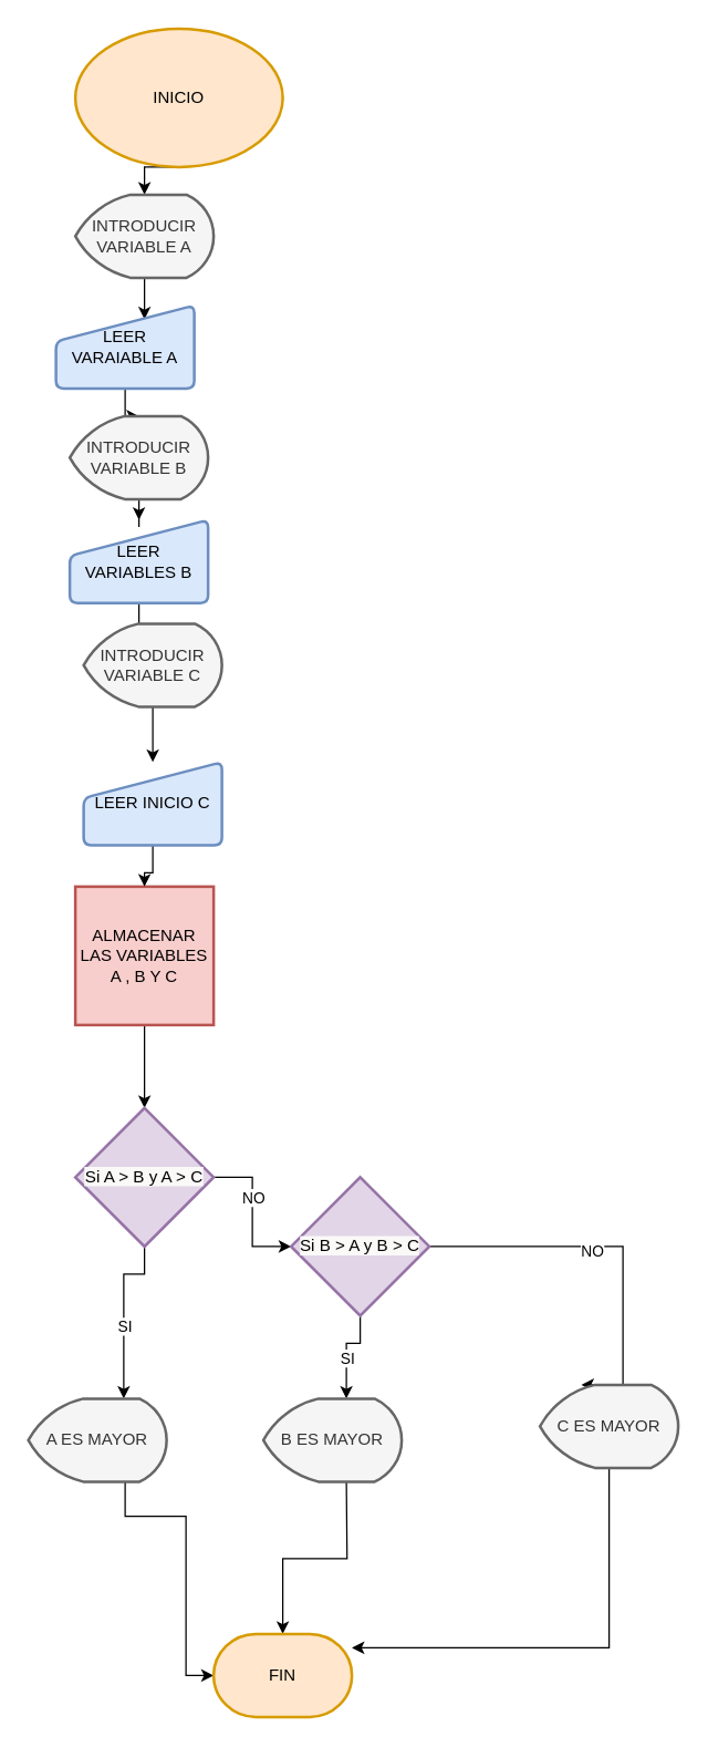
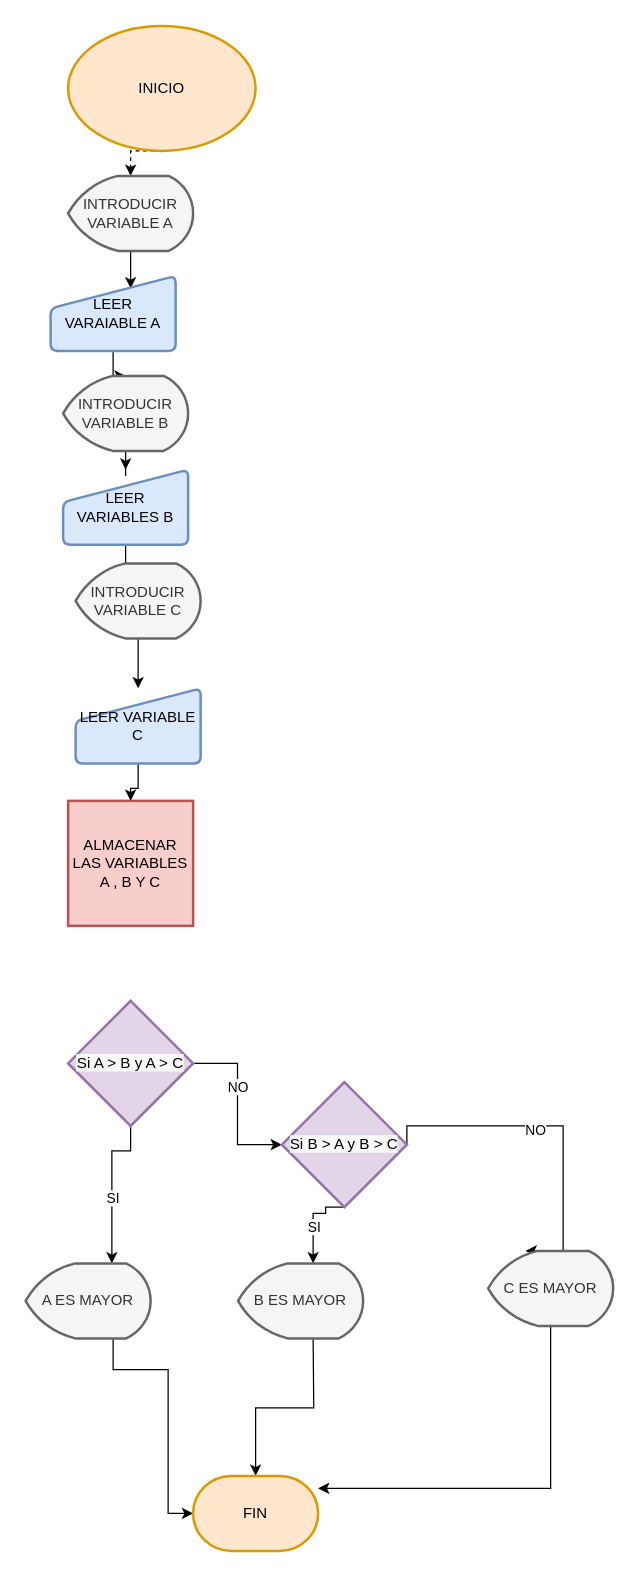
  <mxCell id="0" />
  <mxCell id="1" parent="0" />
- <mxCell id="2" style="edgeStyle=orthogonalEdgeStyle;rounded=0;orthogonalLoop=1;jettySize=auto;html=1;exitX=0.5;exitY=1;exitDx=0;exitDy=0;exitPerimeter=0;entryX=0.5;entryY=0;entryDx=0;entryDy=0;entryPerimeter=0;fontColor=#000000;" parent="1" source="3" target="7" edge="1"><mxGeometry relative="1" as="geometry" /></mxCell>
+ <mxCell id="2" style="edgeStyle=orthogonalEdgeStyle;rounded=0;orthogonalLoop=1;jettySize=auto;html=1;exitX=0.5;exitY=1;exitDx=0;exitDy=0;exitPerimeter=0;entryX=0.5;entryY=0;entryDx=0;entryDy=0;entryPerimeter=0;fontColor=#000000;dashed=1;" parent="1" source="3" target="7" edge="1"><mxGeometry relative="1" as="geometry" /></mxCell>
  <mxCell id="3" value="INICIO" style="strokeWidth=2;html=1;shape=mxgraph.flowchart.start_1;whiteSpace=wrap;fillColor=#ffe6cc;strokeColor=#d79b00;" parent="1" vertex="1"><mxGeometry x="54" y="20" width="150" height="100" as="geometry" /></mxCell>
- <mxCell id="4" style="edgeStyle=orthogonalEdgeStyle;rounded=0;orthogonalLoop=1;jettySize=auto;html=1;exitX=0.5;exitY=1;exitDx=0;exitDy=0;entryX=0.5;entryY=0;entryDx=0;entryDy=0;entryPerimeter=0;fontColor=#000000;" parent="1" source="5" target="22" edge="1"><mxGeometry relative="1" as="geometry" /></mxCell>
  <mxCell id="5" value="ALMACENAR LAS VARIABLES A , B Y C" style="whiteSpace=wrap;html=1;absoluteArcSize=1;arcSize=14;strokeWidth=2;fillColor=#f8cecc;strokeColor=#b85450;rounded=0;" parent="1" vertex="1"><mxGeometry x="54" y="640" width="100" height="100" as="geometry" /></mxCell>
  <mxCell id="6" style="edgeStyle=orthogonalEdgeStyle;rounded=0;orthogonalLoop=1;jettySize=auto;html=1;exitX=0.5;exitY=1;exitDx=0;exitDy=0;exitPerimeter=0;entryX=0.64;entryY=0.167;entryDx=0;entryDy=0;entryPerimeter=0;fontColor=#000000;" parent="1" source="7" target="9" edge="1"><mxGeometry relative="1" as="geometry" /></mxCell>
  <mxCell id="7" value="INTRODUCIR VARIABLE A" style="strokeWidth=2;html=1;shape=mxgraph.flowchart.display;whiteSpace=wrap;fillColor=#f5f5f5;fontColor=#333333;strokeColor=#666666;" parent="1" vertex="1"><mxGeometry x="54" y="140" width="100" height="60" as="geometry" /></mxCell>
  <mxCell id="8" style="edgeStyle=orthogonalEdgeStyle;rounded=0;orthogonalLoop=1;jettySize=auto;html=1;exitX=0.5;exitY=1;exitDx=0;exitDy=0;fontColor=#000000;" parent="1" source="9" target="11" edge="1"><mxGeometry relative="1" as="geometry" /></mxCell>
  <mxCell id="9" value="LEER VARAIABLE A" style="html=1;strokeWidth=2;shape=manualInput;whiteSpace=wrap;rounded=1;size=26;arcSize=11;fillColor=#dae8fc;strokeColor=#6c8ebf;" parent="1" vertex="1"><mxGeometry x="40" y="220" width="100" height="60" as="geometry" /></mxCell>
  <mxCell id="10" style="edgeStyle=orthogonalEdgeStyle;rounded=0;orthogonalLoop=1;jettySize=auto;html=1;exitX=0.5;exitY=1;exitDx=0;exitDy=0;exitPerimeter=0;fontColor=#000000;" parent="1" source="11" target="13" edge="1"><mxGeometry relative="1" as="geometry" /></mxCell>
  <mxCell id="11" value="INTRODUCIR VARIABLE B" style="strokeWidth=2;html=1;shape=mxgraph.flowchart.display;whiteSpace=wrap;fillColor=#f5f5f5;fontColor=#333333;strokeColor=#666666;" parent="1" vertex="1"><mxGeometry x="50" y="300" width="100" height="60" as="geometry" /></mxCell>
  <mxCell id="12" style="edgeStyle=orthogonalEdgeStyle;rounded=0;orthogonalLoop=1;jettySize=auto;html=1;exitX=0.5;exitY=1;exitDx=0;exitDy=0;fontColor=#000000;" parent="1" source="13" target="15" edge="1"><mxGeometry relative="1" as="geometry" /></mxCell>
  <mxCell id="13" value="LEER VARIABLES B" style="html=1;strokeWidth=2;shape=manualInput;whiteSpace=wrap;rounded=1;size=26;arcSize=11;fillColor=#dae8fc;strokeColor=#6c8ebf;" parent="1" vertex="1"><mxGeometry x="50" y="375" width="100" height="60" as="geometry" /></mxCell>
  <mxCell id="14" style="edgeStyle=orthogonalEdgeStyle;rounded=0;orthogonalLoop=1;jettySize=auto;html=1;exitX=0.5;exitY=1;exitDx=0;exitDy=0;exitPerimeter=0;fontColor=#000000;" parent="1" source="15" target="17" edge="1"><mxGeometry relative="1" as="geometry" /></mxCell>
  <mxCell id="15" value="INTRODUCIR VARIABLE C" style="strokeWidth=2;html=1;shape=mxgraph.flowchart.display;whiteSpace=wrap;fillColor=#f5f5f5;fontColor=#333333;strokeColor=#666666;" parent="1" vertex="1"><mxGeometry x="60" y="450" width="100" height="60" as="geometry" /></mxCell>
  <mxCell id="16" style="edgeStyle=orthogonalEdgeStyle;rounded=0;orthogonalLoop=1;jettySize=auto;html=1;exitX=0.5;exitY=1;exitDx=0;exitDy=0;fontColor=#000000;" parent="1" source="17" target="5" edge="1"><mxGeometry relative="1" as="geometry" /></mxCell>
- <mxCell id="17" value="LEER INICIO C" style="html=1;strokeWidth=2;shape=manualInput;whiteSpace=wrap;rounded=1;size=26;arcSize=11;fillColor=#dae8fc;strokeColor=#6c8ebf;" parent="1" vertex="1"><mxGeometry x="60" y="550" width="100" height="60" as="geometry" /></mxCell>
+ <mxCell id="17" value="LEER VARIABLE C" style="html=1;strokeWidth=2;shape=manualInput;whiteSpace=wrap;rounded=1;size=26;arcSize=11;fillColor=#dae8fc;strokeColor=#6c8ebf;" parent="1" vertex="1"><mxGeometry x="60" y="550" width="100" height="60" as="geometry" /></mxCell>
  <mxCell id="18" style="edgeStyle=orthogonalEdgeStyle;rounded=0;orthogonalLoop=1;jettySize=auto;html=1;exitX=0.5;exitY=1;exitDx=0;exitDy=0;exitPerimeter=0;fontColor=#000000;" parent="1" source="22" target="31" edge="1"><mxGeometry relative="1" as="geometry"><Array as="points"><mxPoint x="104" y="920" /><mxPoint x="89" y="920" /></Array><mxPoint x="89" y="981.02" as="targetPoint" /></mxGeometry></mxCell>
  <mxCell id="19" value="SI" style="edgeLabel;html=1;align=center;verticalAlign=middle;resizable=0;points=[];fontColor=#000000;" parent="18" vertex="1" connectable="0"><mxGeometry x="0.146" relative="1" as="geometry"><mxPoint as="offset" /></mxGeometry></mxCell>
  <mxCell id="20" style="edgeStyle=orthogonalEdgeStyle;rounded=0;orthogonalLoop=1;jettySize=auto;html=1;exitX=1;exitY=0.5;exitDx=0;exitDy=0;exitPerimeter=0;fontColor=#000000;" parent="1" source="22" target="28" edge="1"><mxGeometry relative="1" as="geometry" /></mxCell>
  <mxCell id="21" value="NO" style="edgeLabel;html=1;align=center;verticalAlign=middle;resizable=0;points=[];fontColor=#000000;" parent="20" vertex="1" connectable="0"><mxGeometry x="-0.207" relative="1" as="geometry"><mxPoint as="offset" /></mxGeometry></mxCell>
  <mxCell id="22" value="&lt;span style=&quot;font-family: sans-serif; font-size: 12.155px; text-align: start; background-color: rgb(250, 249, 248);&quot;&gt;Si A &amp;gt; B y A &amp;gt; C &lt;/span&gt;" style="strokeWidth=2;html=1;shape=mxgraph.flowchart.decision;whiteSpace=wrap;fillColor=#e1d5e7;strokeColor=#9673a6;" parent="1" vertex="1"><mxGeometry x="54" y="800" width="100" height="100" as="geometry" /></mxCell>
  <mxCell id="23" style="edgeStyle=orthogonalEdgeStyle;rounded=0;orthogonalLoop=1;jettySize=auto;html=1;entryX=0;entryY=0.5;entryDx=0;entryDy=0;entryPerimeter=0;fontColor=#000000;" parent="1" source="31" target="30" edge="1"><mxGeometry relative="1" as="geometry"><mxPoint x="90" y="1080" as="sourcePoint" /><Array as="points"><mxPoint x="90" y="1095" /><mxPoint x="134" y="1095" /><mxPoint x="134" y="1210" /></Array></mxGeometry></mxCell>
  <mxCell id="24" style="edgeStyle=orthogonalEdgeStyle;rounded=0;orthogonalLoop=1;jettySize=auto;html=1;exitX=0.5;exitY=1;exitDx=0;exitDy=0;exitPerimeter=0;entryX=0.5;entryY=0;entryDx=0;entryDy=0;entryPerimeter=0;fontColor=#000000;" parent="1" source="28" edge="1"><mxGeometry relative="1" as="geometry"><Array as="points"><mxPoint x="260" y="970" /><mxPoint x="250" y="970" /></Array><mxPoint x="250" y="1010" as="targetPoint" /></mxGeometry></mxCell>
  <mxCell id="25" value="SI" style="edgeLabel;html=1;align=center;verticalAlign=middle;resizable=0;points=[];fontColor=#000000;" parent="24" vertex="1" connectable="0"><mxGeometry x="0.143" relative="1" as="geometry"><mxPoint as="offset" /></mxGeometry></mxCell>
  <mxCell id="26" style="edgeStyle=orthogonalEdgeStyle;rounded=0;orthogonalLoop=1;jettySize=auto;html=1;exitX=1;exitY=0.5;exitDx=0;exitDy=0;exitPerimeter=0;fontColor=#000000;" parent="1" source="28" edge="1"><mxGeometry relative="1" as="geometry"><mxPoint x="420" y="1000" as="targetPoint" /><Array as="points"><mxPoint x="450" y="900" /><mxPoint x="450" y="1000" /></Array></mxGeometry></mxCell>
  <mxCell id="27" value="NO" style="edgeLabel;html=1;align=center;verticalAlign=middle;resizable=0;points=[];fontColor=#000000;" parent="26" vertex="1" connectable="0"><mxGeometry x="-0.133" y="-3" relative="1" as="geometry"><mxPoint as="offset" /></mxGeometry></mxCell>
- <mxCell id="28" value="&lt;span style=&quot;font-family: sans-serif; font-size: 12.155px; text-align: start; background-color: rgb(250, 249, 248);&quot;&gt;Si B &amp;gt; A y B &amp;gt; C&lt;/span&gt;" style="strokeWidth=2;html=1;shape=mxgraph.flowchart.decision;whiteSpace=wrap;fillColor=#e1d5e7;strokeColor=#9673a6;" parent="1" vertex="1"><mxGeometry x="210" y="850" width="100" height="100" as="geometry" /></mxCell>
+ <mxCell id="28" value="&lt;span style=&quot;font-family: sans-serif; font-size: 12.155px; text-align: start; background-color: rgb(250, 249, 248);&quot;&gt;Si B &amp;gt; A y B &amp;gt; C&lt;/span&gt;" style="strokeWidth=2;html=1;shape=mxgraph.flowchart.decision;whiteSpace=wrap;fillColor=#e1d5e7;strokeColor=#9673a6;" parent="1" vertex="1"><mxGeometry x="225" y="865" width="100" height="100" as="geometry" /></mxCell>
  <mxCell id="29" style="edgeStyle=orthogonalEdgeStyle;rounded=0;orthogonalLoop=1;jettySize=auto;html=1;fontColor=#000000;" parent="1" target="30" edge="1"><mxGeometry relative="1" as="geometry"><mxPoint x="250" y="1070" as="sourcePoint" /></mxGeometry></mxCell>
  <mxCell id="30" value="FIN" style="strokeWidth=2;html=1;shape=mxgraph.flowchart.terminator;whiteSpace=wrap;fillColor=#ffe6cc;strokeColor=#d79b00;" parent="1" vertex="1"><mxGeometry x="154" y="1180" width="100" height="60" as="geometry" /></mxCell>
  <mxCell id="31" value="A ES MAYOR" style="strokeWidth=2;html=1;shape=mxgraph.flowchart.display;whiteSpace=wrap;fillColor=#f5f5f5;fontColor=#333333;strokeColor=#666666;" vertex="1" parent="1"><mxGeometry x="20" y="1010" width="100" height="60" as="geometry" /></mxCell>
  <mxCell id="32" value="B ES MAYOR" style="strokeWidth=2;html=1;shape=mxgraph.flowchart.display;whiteSpace=wrap;fillColor=#f5f5f5;fontColor=#333333;strokeColor=#666666;" vertex="1" parent="1"><mxGeometry x="190" y="1010" width="100" height="60" as="geometry" /></mxCell>
  <mxCell id="33" style="edgeStyle=orthogonalEdgeStyle;rounded=0;orthogonalLoop=1;jettySize=auto;html=1;" edge="1" parent="1" source="34" target="30"><mxGeometry relative="1" as="geometry"><Array as="points"><mxPoint x="440" y="1190" /></Array></mxGeometry></mxCell>
  <mxCell id="34" value="C ES MAYOR" style="strokeWidth=2;html=1;shape=mxgraph.flowchart.display;whiteSpace=wrap;fillColor=#f5f5f5;fontColor=#333333;strokeColor=#666666;" vertex="1" parent="1"><mxGeometry x="390" y="1000" width="100" height="60" as="geometry" /></mxCell>
